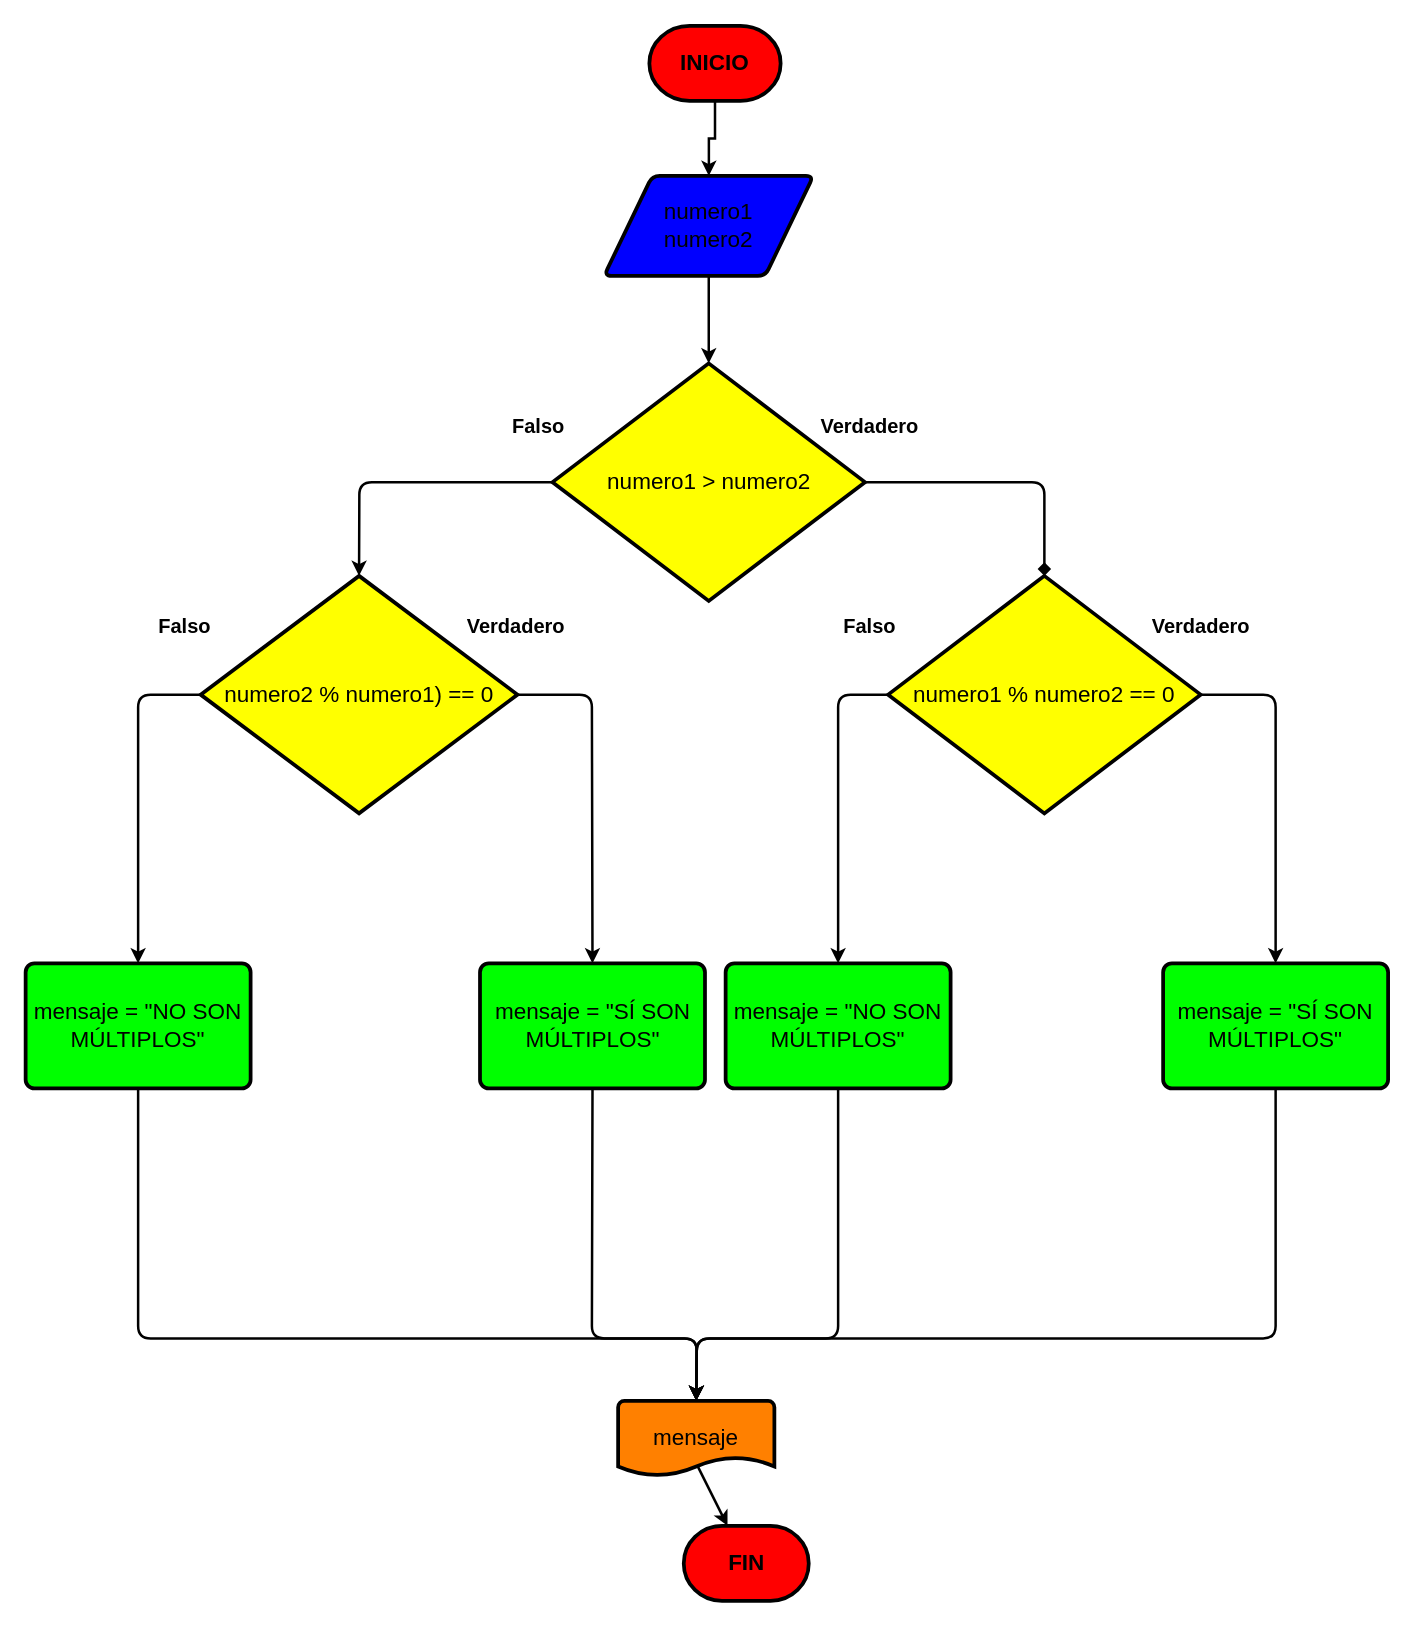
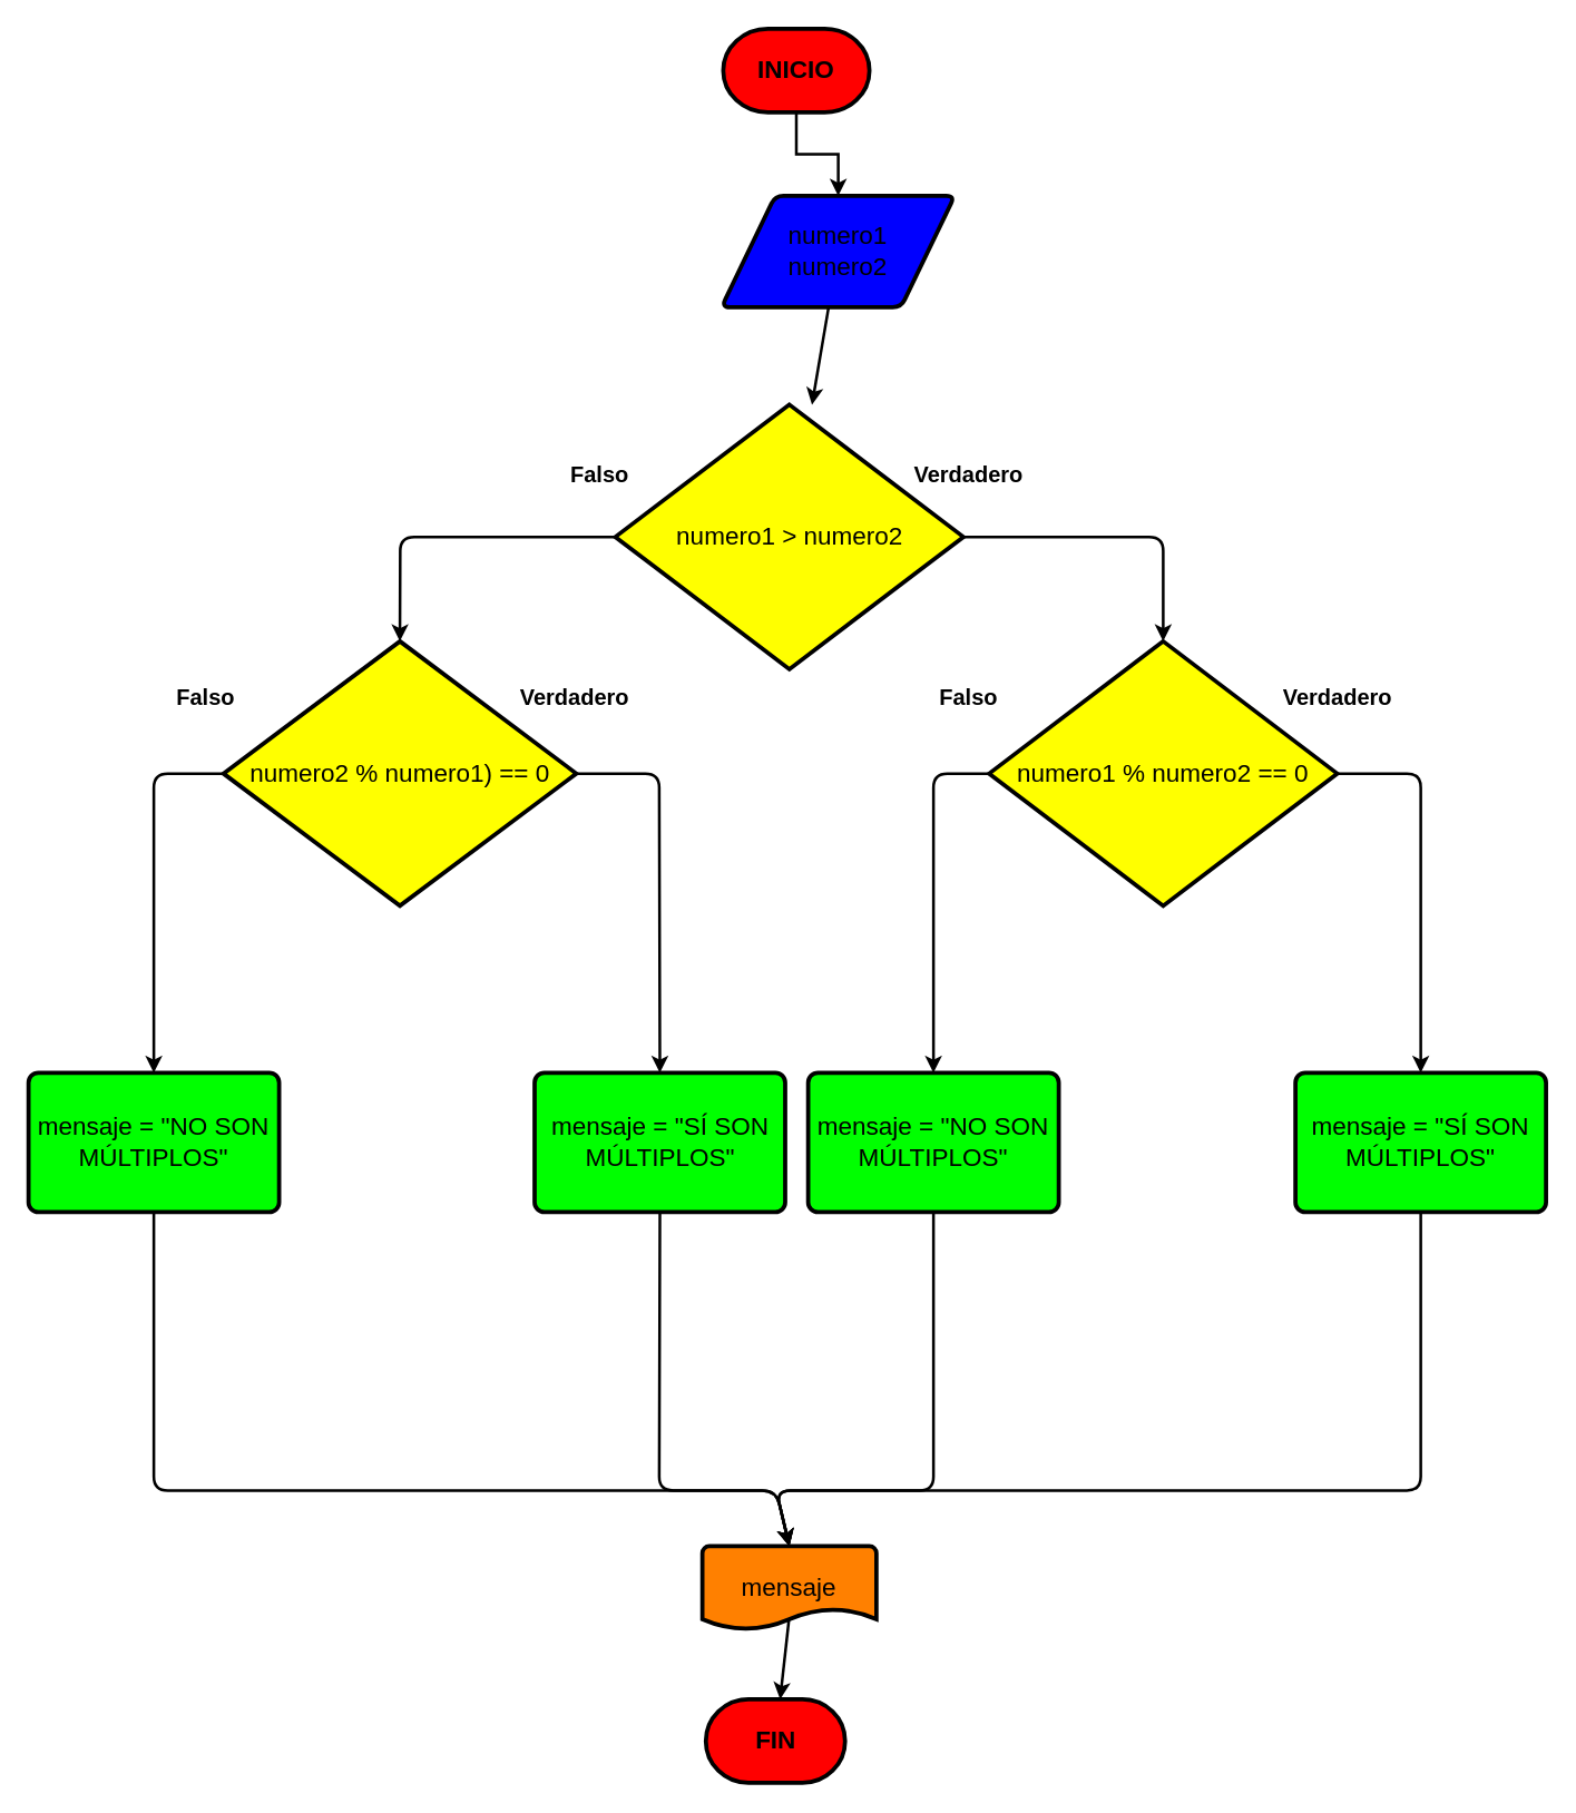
  <mxCell id="0" />
  <mxCell id="1" parent="0" />
  <mxCell id="2" value="" style="edgeStyle=none;html=1;strokeWidth=2;strokeColor=#000000;" parent="1" source="3" target="11" edge="1"><mxGeometry relative="1" as="geometry" /></mxCell>
- <mxCell id="3" value="&lt;font style=&quot;font-size: 18px&quot;&gt;numero1&lt;br&gt;numero2&lt;br&gt;&lt;/font&gt;" style="shape=parallelogram;html=1;strokeWidth=3;perimeter=parallelogramPerimeter;whiteSpace=wrap;rounded=1;arcSize=12;size=0.23;fillColor=#0000FF;fontColor=#000000;strokeColor=#000000;" parent="1" vertex="1"><mxGeometry x="482.76" y="140" width="167.49" height="80" as="geometry" /></mxCell>
+ <mxCell id="3" value="&lt;font style=&quot;font-size: 18px&quot;&gt;numero1&lt;br&gt;numero2&lt;br&gt;&lt;/font&gt;" style="shape=parallelogram;html=1;strokeWidth=3;perimeter=parallelogramPerimeter;whiteSpace=wrap;rounded=1;arcSize=12;size=0.23;fillColor=#0000FF;fontColor=#000000;strokeColor=#000000;" parent="1" vertex="1"><mxGeometry x="517.76" y="140" width="167.49" height="80" as="geometry" /></mxCell>
  <mxCell id="4" value="" style="edgeStyle=orthogonalEdgeStyle;rounded=0;orthogonalLoop=1;jettySize=auto;html=1;fontSize=18;strokeColor=#000000;strokeWidth=2;" parent="1" source="5" target="3" edge="1"><mxGeometry relative="1" as="geometry" /></mxCell>
  <mxCell id="5" value="INICIO" style="strokeWidth=3;html=1;shape=mxgraph.flowchart.terminator;whiteSpace=wrap;fontSize=18;fillColor=#FF0000;fontStyle=1;fontColor=#000000;strokeColor=#000000;" parent="1" vertex="1"><mxGeometry x="519" y="20" width="105" height="60" as="geometry" /></mxCell>
- <mxCell id="6" value="FIN" style="strokeWidth=3;html=1;shape=mxgraph.flowchart.terminator;whiteSpace=wrap;fontSize=18;fillColor=#FF0000;fontColor=#000000;strokeColor=#000000;fontStyle=1" parent="1" vertex="1"><mxGeometry x="546.5" y="1220" width="100" height="60" as="geometry" /></mxCell>
+ <mxCell id="6" value="FIN" style="strokeWidth=3;html=1;shape=mxgraph.flowchart.terminator;whiteSpace=wrap;fontSize=18;fillColor=#FF0000;fontColor=#000000;strokeColor=#000000;fontStyle=1" parent="1" vertex="1"><mxGeometry x="506.5" y="1220" width="100" height="60" as="geometry" /></mxCell>
  <mxCell id="7" value="" style="edgeStyle=none;html=1;strokeColor=#000000;strokeWidth=2;exitX=0.5;exitY=0.833;exitDx=0;exitDy=0;exitPerimeter=0;" parent="1" source="8" target="6" edge="1"><mxGeometry relative="1" as="geometry" /></mxCell>
- <mxCell id="8" value="mensaje" style="strokeWidth=3;html=1;shape=mxgraph.flowchart.document2;whiteSpace=wrap;size=0.25;fontSize=18;fillColor=#FF8000;fontColor=#000000;strokeColor=#000000;" parent="1" vertex="1"><mxGeometry x="494" y="1120" width="125" height="60" as="geometry" /></mxCell>
+ <mxCell id="8" value="mensaje" style="strokeWidth=3;html=1;shape=mxgraph.flowchart.document2;whiteSpace=wrap;size=0.25;fontSize=18;fillColor=#FF8000;fontColor=#000000;strokeColor=#000000;" parent="1" vertex="1"><mxGeometry x="504" y="1110" width="125" height="60" as="geometry" /></mxCell>
  <mxCell id="9" style="edgeStyle=none;html=1;exitX=0;exitY=0.5;exitDx=0;exitDy=0;exitPerimeter=0;strokeWidth=2;strokeColor=#000000;entryX=0.5;entryY=0;entryDx=0;entryDy=0;entryPerimeter=0;" parent="1" source="11" target="17" edge="1"><mxGeometry relative="1" as="geometry"><mxPoint x="299.995" y="440" as="targetPoint" /><Array as="points"><mxPoint x="287" y="385" /></Array></mxGeometry></mxCell>
- <mxCell id="10" style="edgeStyle=none;html=1;exitX=1;exitY=0.5;exitDx=0;exitDy=0;exitPerimeter=0;entryX=0.5;entryY=0;entryDx=0;entryDy=0;entryPerimeter=0;strokeWidth=2;strokeColor=#000000;endArrow=diamond;" edge="1" parent="1" source="11" target="16"><mxGeometry relative="1" as="geometry"><Array as="points"><mxPoint x="835" y="385" /></Array></mxGeometry></mxCell>
+ <mxCell id="10" style="edgeStyle=none;html=1;exitX=1;exitY=0.5;exitDx=0;exitDy=0;exitPerimeter=0;entryX=0.5;entryY=0;entryDx=0;entryDy=0;entryPerimeter=0;strokeWidth=2;strokeColor=#000000;" edge="1" parent="1" source="11" target="16"><mxGeometry relative="1" as="geometry"><Array as="points"><mxPoint x="835" y="385" /></Array></mxGeometry></mxCell>
  <mxCell id="11" value="&lt;font face=&quot;helvetica&quot;&gt;&lt;span style=&quot;font-size: 18px&quot;&gt;numero1 &amp;gt; numero2&lt;/span&gt;&lt;/font&gt;" style="strokeWidth=3;html=1;shape=mxgraph.flowchart.decision;whiteSpace=wrap;fillColor=#FFFF00;fontColor=#000000;strokeColor=#000000;" parent="1" vertex="1"><mxGeometry x="441.5" y="290" width="250" height="190" as="geometry" /></mxCell>
  <mxCell id="12" value="&lt;b&gt;&lt;font style=&quot;font-size: 16px&quot;&gt;Falso&lt;/font&gt;&lt;/b&gt;" style="text;html=1;align=center;verticalAlign=middle;resizable=0;points=[];autosize=1;strokeColor=none;fillColor=none;fontColor=#000000;" parent="1" vertex="1"><mxGeometry x="400" y="330" width="60" height="20" as="geometry" /></mxCell>
  <mxCell id="13" value="&lt;b&gt;&lt;font style=&quot;font-size: 16px&quot;&gt;Verdadero&lt;/font&gt;&lt;/b&gt;" style="text;html=1;align=center;verticalAlign=middle;resizable=0;points=[];autosize=1;strokeColor=none;fillColor=none;fontSize=16;fontColor=#000000;" parent="1" vertex="1"><mxGeometry x="650.25" y="330" width="90" height="20" as="geometry" /></mxCell>
  <mxCell id="14" style="edgeStyle=none;html=1;exitX=0;exitY=0.5;exitDx=0;exitDy=0;exitPerimeter=0;entryX=0.5;entryY=0;entryDx=0;entryDy=0;strokeColor=#000000;strokeWidth=2;" edge="1" parent="1" source="16" target="21"><mxGeometry relative="1" as="geometry"><Array as="points"><mxPoint x="670" y="555" /></Array></mxGeometry></mxCell>
  <mxCell id="15" style="edgeStyle=none;html=1;exitX=1;exitY=0.5;exitDx=0;exitDy=0;exitPerimeter=0;entryX=0.5;entryY=0;entryDx=0;entryDy=0;strokeColor=#000000;strokeWidth=2;" edge="1" parent="1" source="16" target="19"><mxGeometry relative="1" as="geometry"><Array as="points"><mxPoint x="1020" y="555" /></Array></mxGeometry></mxCell>
  <mxCell id="16" value="&lt;font face=&quot;helvetica&quot;&gt;&lt;span style=&quot;font-size: 18px&quot;&gt;numero1 % numero2 == 0&lt;/span&gt;&lt;/font&gt;" style="strokeWidth=3;html=1;shape=mxgraph.flowchart.decision;whiteSpace=wrap;fillColor=#FFFF00;fontColor=#000000;strokeColor=#000000;" vertex="1" parent="1"><mxGeometry x="710" y="460" width="250" height="190" as="geometry" /></mxCell>
  <mxCell id="17" value="&lt;font face=&quot;helvetica&quot;&gt;&lt;span style=&quot;font-size: 18px&quot;&gt;numero2 % numero1) == 0&lt;/span&gt;&lt;/font&gt;" style="strokeWidth=3;html=1;shape=mxgraph.flowchart.decision;whiteSpace=wrap;fillColor=#FFFF00;fontColor=#000000;strokeColor=#000000;" vertex="1" parent="1"><mxGeometry x="160" y="460" width="253.5" height="190" as="geometry" /></mxCell>
  <mxCell id="18" style="edgeStyle=none;html=1;exitX=0.5;exitY=1;exitDx=0;exitDy=0;entryX=0.5;entryY=0;entryDx=0;entryDy=0;entryPerimeter=0;strokeColor=#000000;strokeWidth=2;" edge="1" parent="1" source="19" target="8"><mxGeometry relative="1" as="geometry"><Array as="points"><mxPoint x="1020" y="1070" /><mxPoint x="557" y="1070" /></Array></mxGeometry></mxCell>
  <mxCell id="19" value="&lt;font&gt;&lt;span style=&quot;font-size: 18px&quot;&gt;mensaje = &quot;SÍ SON MÚLTIPLOS&quot;&lt;/span&gt;&lt;br&gt;&lt;/font&gt;" style="rounded=1;whiteSpace=wrap;html=1;absoluteArcSize=1;arcSize=14;strokeWidth=3;fillColor=#00FF00;fontColor=#000000;strokeColor=#000000;" vertex="1" parent="1"><mxGeometry x="930" y="770" width="179.99" height="100" as="geometry" /></mxCell>
  <mxCell id="20" style="edgeStyle=none;html=1;exitX=0.5;exitY=1;exitDx=0;exitDy=0;entryX=0.5;entryY=0;entryDx=0;entryDy=0;entryPerimeter=0;strokeColor=#000000;strokeWidth=2;" edge="1" parent="1" source="21" target="8"><mxGeometry relative="1" as="geometry"><Array as="points"><mxPoint x="670" y="1070" /><mxPoint x="557" y="1070" /></Array></mxGeometry></mxCell>
  <mxCell id="21" value="&lt;font&gt;&lt;span style=&quot;font-size: 18px&quot;&gt;mensaje = &quot;NO SON MÚLTIPLOS&quot;&lt;/span&gt;&lt;br&gt;&lt;/font&gt;" style="rounded=1;whiteSpace=wrap;html=1;absoluteArcSize=1;arcSize=14;strokeWidth=3;fillColor=#00FF00;fontColor=#000000;strokeColor=#000000;" vertex="1" parent="1"><mxGeometry x="580" y="770" width="179.99" height="100" as="geometry" /></mxCell>
  <mxCell id="22" style="edgeStyle=none;html=1;exitX=0;exitY=0.5;exitDx=0;exitDy=0;exitPerimeter=0;entryX=0.5;entryY=0;entryDx=0;entryDy=0;strokeColor=#000000;strokeWidth=2;" edge="1" parent="1" target="27" source="17"><mxGeometry relative="1" as="geometry"><mxPoint x="173.5" y="505" as="sourcePoint" /><Array as="points"><mxPoint x="110" y="555" /></Array></mxGeometry></mxCell>
  <mxCell id="23" style="edgeStyle=none;html=1;exitX=1;exitY=0.5;exitDx=0;exitDy=0;exitPerimeter=0;entryX=0.5;entryY=0;entryDx=0;entryDy=0;strokeColor=#000000;strokeWidth=2;" edge="1" parent="1" target="25" source="17"><mxGeometry relative="1" as="geometry"><mxPoint x="423.5" y="505" as="sourcePoint" /><Array as="points"><mxPoint x="473" y="555" /></Array></mxGeometry></mxCell>
  <mxCell id="24" style="edgeStyle=none;html=1;exitX=0.5;exitY=1;exitDx=0;exitDy=0;entryX=0.5;entryY=0;entryDx=0;entryDy=0;entryPerimeter=0;strokeColor=#000000;strokeWidth=2;" edge="1" parent="1" source="25" target="8"><mxGeometry relative="1" as="geometry"><Array as="points"><mxPoint x="473" y="1070" /><mxPoint x="557" y="1070" /></Array></mxGeometry></mxCell>
  <mxCell id="25" value="&lt;font&gt;&lt;span style=&quot;font-size: 18px&quot;&gt;mensaje = &quot;SÍ SON MÚLTIPLOS&quot;&lt;/span&gt;&lt;br&gt;&lt;/font&gt;" style="rounded=1;whiteSpace=wrap;html=1;absoluteArcSize=1;arcSize=14;strokeWidth=3;fillColor=#00FF00;fontColor=#000000;strokeColor=#000000;" vertex="1" parent="1"><mxGeometry x="383.5" y="770" width="179.99" height="100" as="geometry" /></mxCell>
  <mxCell id="26" style="edgeStyle=none;html=1;exitX=0.5;exitY=1;exitDx=0;exitDy=0;entryX=0.5;entryY=0;entryDx=0;entryDy=0;entryPerimeter=0;strokeColor=#000000;strokeWidth=2;" edge="1" parent="1" source="27" target="8"><mxGeometry relative="1" as="geometry"><Array as="points"><mxPoint x="110" y="1070" /><mxPoint x="557" y="1070" /></Array></mxGeometry></mxCell>
  <mxCell id="27" value="&lt;font&gt;&lt;span style=&quot;font-size: 18px&quot;&gt;mensaje = &quot;NO SON MÚLTIPLOS&quot;&lt;/span&gt;&lt;br&gt;&lt;/font&gt;" style="rounded=1;whiteSpace=wrap;html=1;absoluteArcSize=1;arcSize=14;strokeWidth=3;fillColor=#00FF00;fontColor=#000000;strokeColor=#000000;" vertex="1" parent="1"><mxGeometry x="20" y="770" width="179.99" height="100" as="geometry" /></mxCell>
  <mxCell id="28" value="&lt;b&gt;&lt;font style=&quot;font-size: 16px&quot;&gt;Falso&lt;/font&gt;&lt;/b&gt;" style="text;html=1;align=center;verticalAlign=middle;resizable=0;points=[];autosize=1;strokeColor=none;fillColor=none;fontColor=#000000;" vertex="1" parent="1"><mxGeometry x="664.87" y="490" width="60" height="20" as="geometry" /></mxCell>
  <mxCell id="29" value="&lt;b&gt;&lt;font style=&quot;font-size: 16px&quot;&gt;Verdadero&lt;/font&gt;&lt;/b&gt;" style="text;html=1;align=center;verticalAlign=middle;resizable=0;points=[];autosize=1;strokeColor=none;fillColor=none;fontSize=16;fontColor=#000000;" vertex="1" parent="1"><mxGeometry x="915.12" y="490" width="90" height="20" as="geometry" /></mxCell>
  <mxCell id="30" value="&lt;b&gt;&lt;font style=&quot;font-size: 16px&quot;&gt;Falso&lt;/font&gt;&lt;/b&gt;" style="text;html=1;align=center;verticalAlign=middle;resizable=0;points=[];autosize=1;strokeColor=none;fillColor=none;fontColor=#000000;" vertex="1" parent="1"><mxGeometry x="116.63" y="490" width="60" height="20" as="geometry" /></mxCell>
  <mxCell id="31" value="&lt;b&gt;&lt;font style=&quot;font-size: 16px&quot;&gt;Verdadero&lt;/font&gt;&lt;/b&gt;" style="text;html=1;align=center;verticalAlign=middle;resizable=0;points=[];autosize=1;strokeColor=none;fillColor=none;fontSize=16;fontColor=#000000;" vertex="1" parent="1"><mxGeometry x="366.88" y="490" width="90" height="20" as="geometry" /></mxCell>
